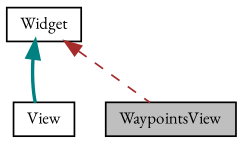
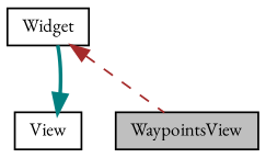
  digraph {
    fontname="EB Garamond"
    node [color=black fillcolor=white fontname="EB Garamond" fontsize=10 shape=record style=filled]
    edge [dir=back fontname="EB Garamond" fontsize=10 labelfontname=Helvetica labelfontsize=10]
    n1 [fillcolor=grey75 fontcolor=black height=0.2 label=WaypointsView width=0.4]
    n2 [height=0.2 label=View width=0.4]
    n3 [height=0.2 label=Widget width=0.4]
    n3 -> n1 [color=brown style=dashed]
-   n3 -> n2 [color=teal style=bold]
+   n2 -> n3 [color=teal style=bold]
  }
